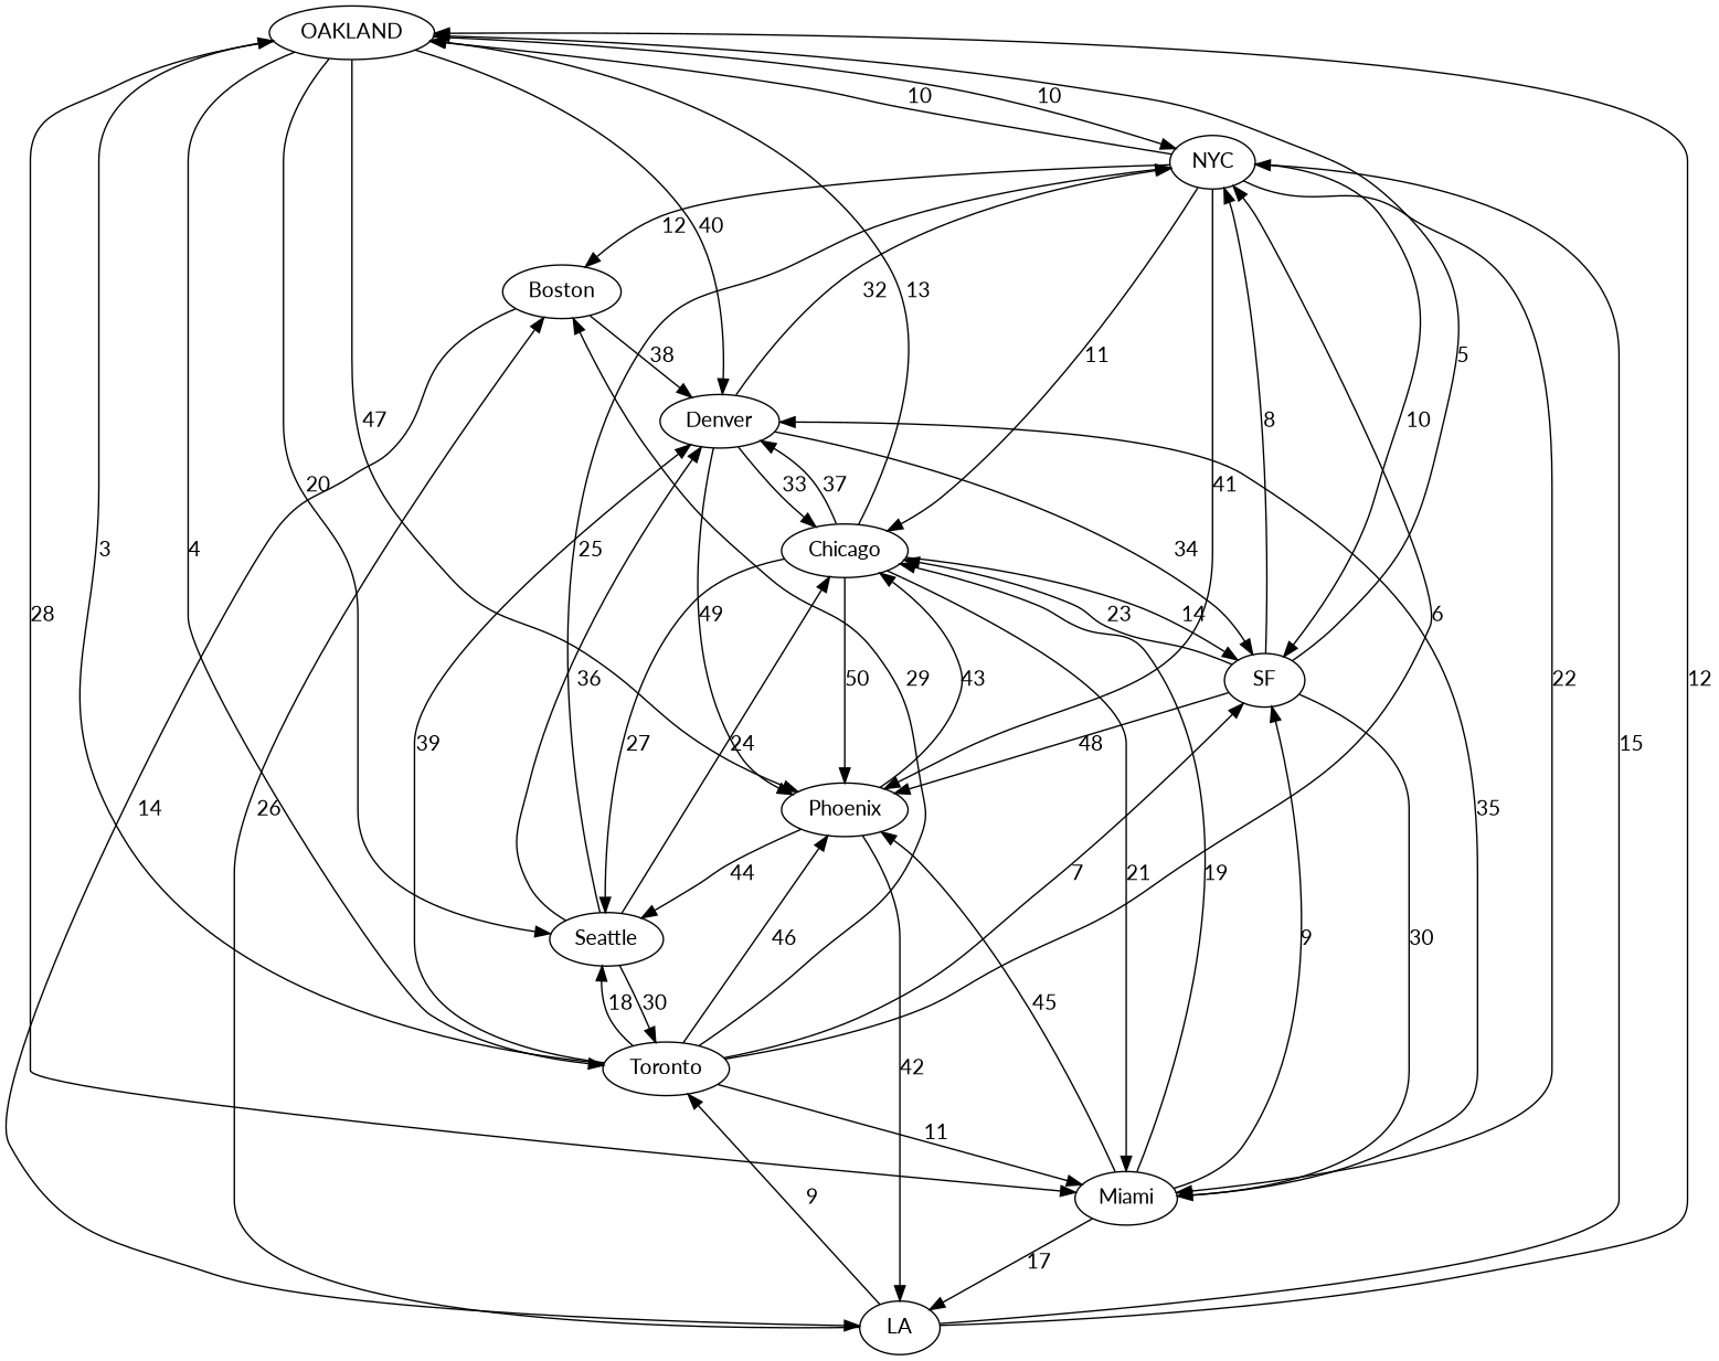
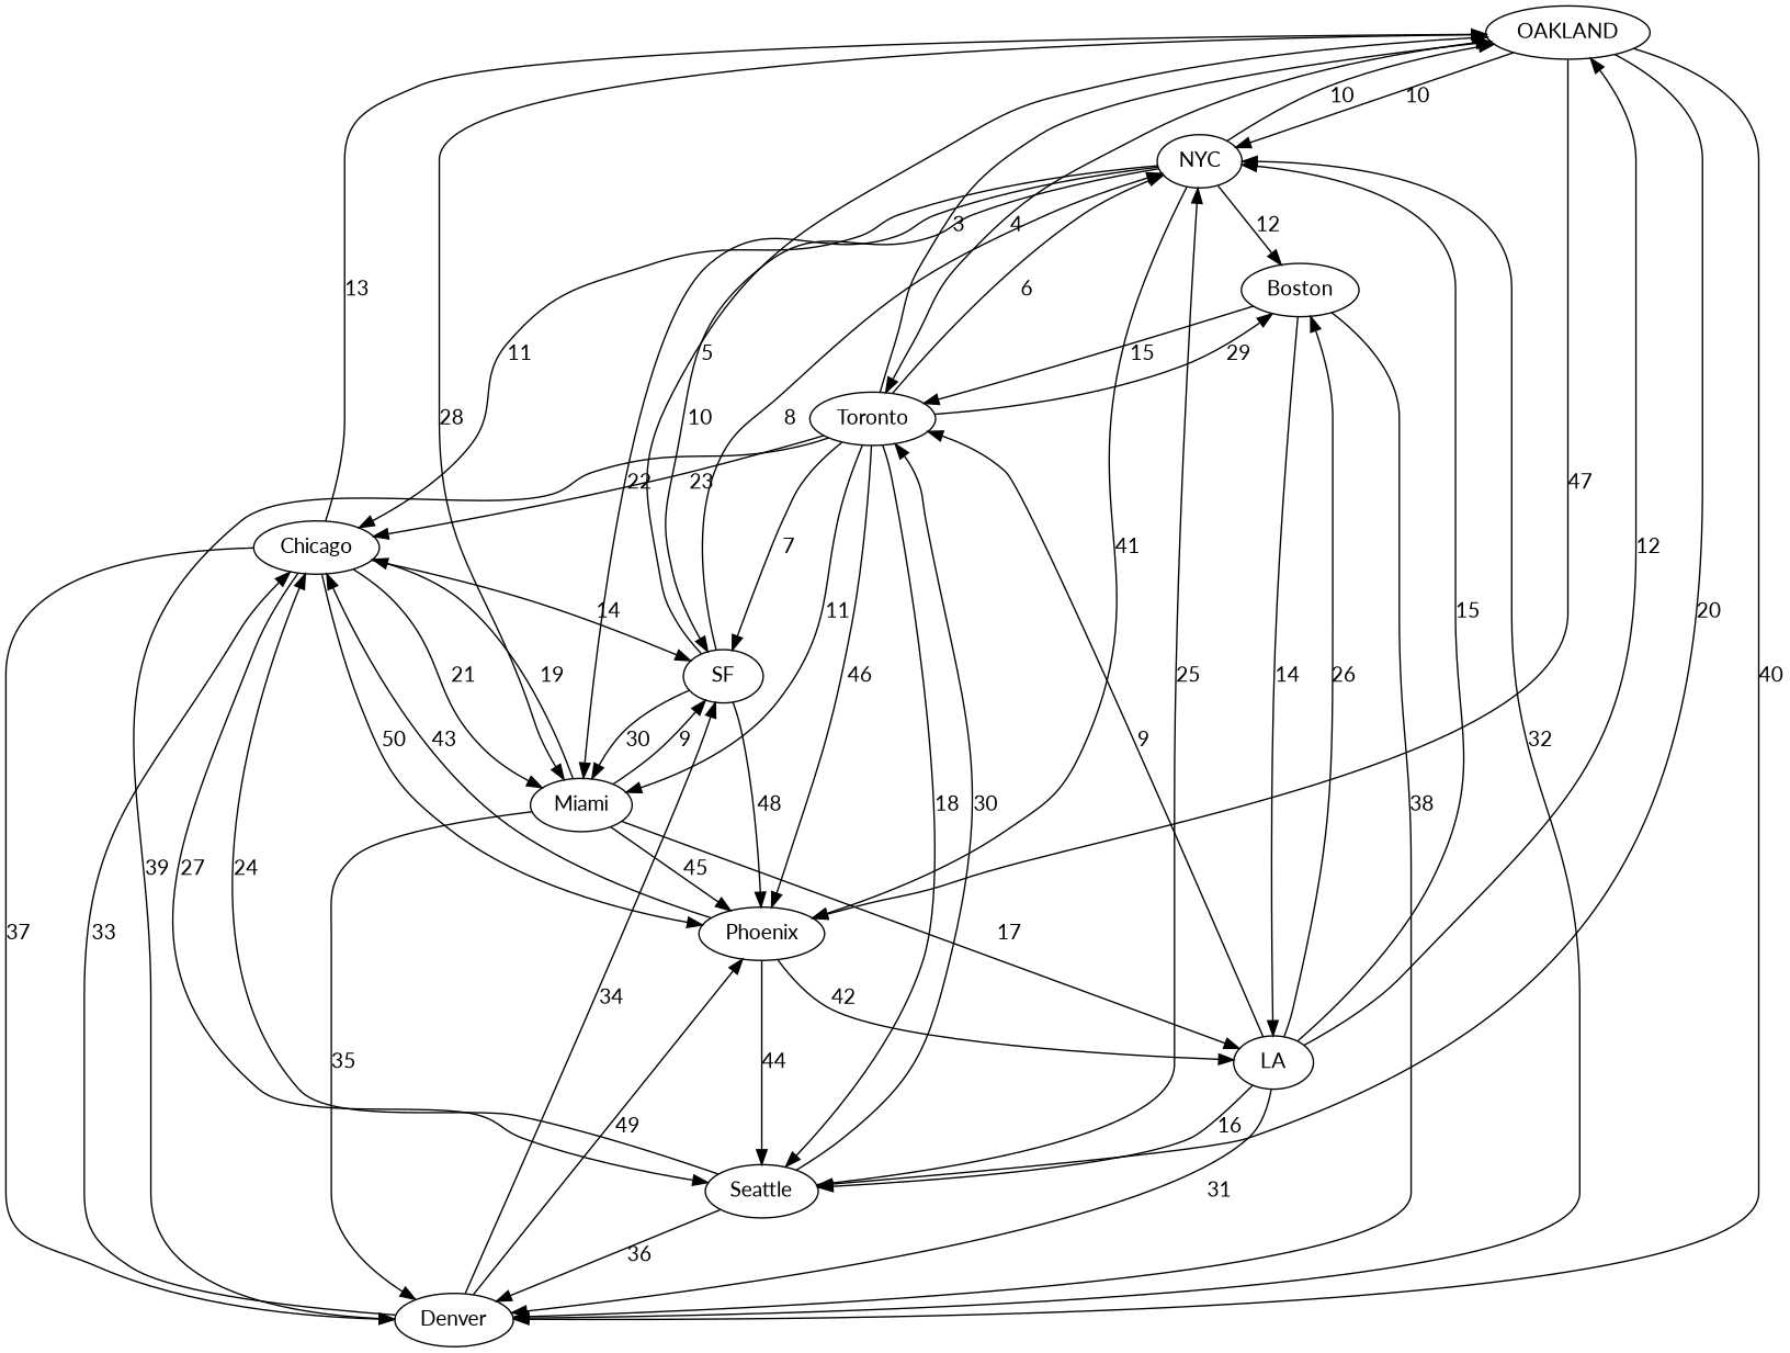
  digraph {
    fontname=Lato
    node [fontname=Lato]
    edge [fontname=Lato weight=10]
    OAKLAND
    NYC
    Toronto
    Seattle
    Miami
    Denver
    Phoenix
    SF
    Chicago
    Boston
    LA
    OAKLAND -> NYC [label=10]
    OAKLAND -> Toronto [label=4 weight=40]
    OAKLAND -> Seattle [label=20 weight=20]
    OAKLAND -> Miami [label=28 weight=28]
    OAKLAND -> Denver [label=40 weight=40]
    OAKLAND -> Phoenix [label=47 weight=47]
    NYC -> OAKLAND [label=10]
    NYC -> Miami [label=22 weight=22]
    NYC -> Phoenix [label=41 weight=41]
    NYC -> SF [label=10]
    NYC -> Chicago [label=11 weight=11]
    NYC -> Boston [label=12 weight=12]
    Toronto -> OAKLAND [label=3 weight=3]
    Toronto -> NYC [label=6 weight=6]
    Toronto -> Seattle [label=18 weight=18]
    Toronto -> Miami [label=11 weight=11]
    Toronto -> Denver [label=39 weight=39]
    Toronto -> Phoenix [label=46 weight=46]
    Toronto -> SF [label=7 weight=7]
    Toronto -> Boston [label=29 weight=29]
    Seattle -> NYC [label=25 weight=25]
    Seattle -> Toronto [label=30 weight=30]
    Seattle -> Denver [label=36 weight=36]
    Seattle -> Chicago [label=24 weight=24]
    Miami -> Denver [label=35 weight=35]
    Miami -> Phoenix [label=45 weight=45]
    Miami -> SF [label=9 weight=9]
    Miami -> Chicago [label=19 weight=19]
    Miami -> LA [label=17 weight=17]
    Denver -> NYC [label=32 weight=32]
    Denver -> Phoenix [label=49 weight=49]
    Denver -> SF [label=34 weight=34]
    Denver -> Chicago [label=33 weight=33]
    Phoenix -> Seattle [label=44 weight=44]
    Phoenix -> Chicago [label=43 weight=43]
    Phoenix -> LA [label=42 weight=42]
    SF -> OAKLAND [label=5 weight=5]
    SF -> NYC [label=8 weight=8]
    SF -> Miami [label=30 weight=30]
    SF -> Phoenix [label=48 weight=48]
-   SF -> Chicago [label=23 weight=23]
+   Toronto -> Chicago [label=23 weight=23]
    Chicago -> OAKLAND [label=13 weight=13]
    Chicago -> Seattle [label=27 weight=27]
    Chicago -> Miami [label=21 weight=21]
    Chicago -> Denver [label=37 weight=37]
    Chicago -> Phoenix [label=50 weight=50]
    Chicago -> SF [label=14 weight=14]
+   Boston -> Toronto [label=15 weight=15]
    Boston -> Denver [label=38 weight=38]
    Boston -> LA [label=14 weight=14]
    LA -> OAKLAND [label=12 weight=12]
    LA -> NYC [label=15 weight=15]
    LA -> Toronto [label=9 weight=9]
+   LA -> Seattle [label=16 weight=16]
+   LA -> Denver [label=31 weight=31]
    LA -> Boston [label=26 weight=26]
  }
